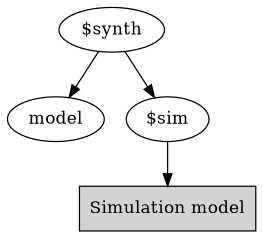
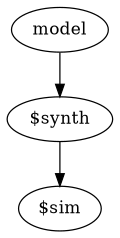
  digraph {
    fontname="DejaVu Serif"
    node [fontname="DejaVu Serif"]
    edge [fontname="DejaVu Serif"]
-   n1 [label="Simulation model" shape=box style=filled]
    n2 [label=model]
    "$synth"
    "$sim"
-   "$synth" -> n2
+   n2 -> "$synth"
    "$synth" -> "$sim"
-   "$sim" -> n1
  }
